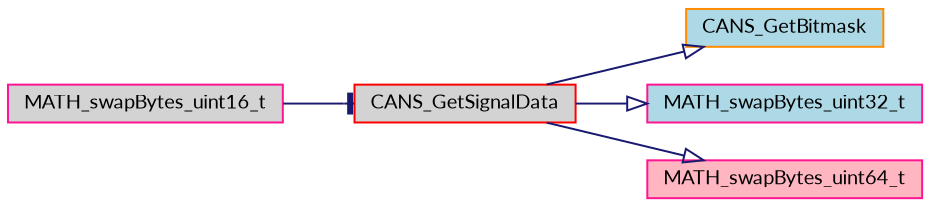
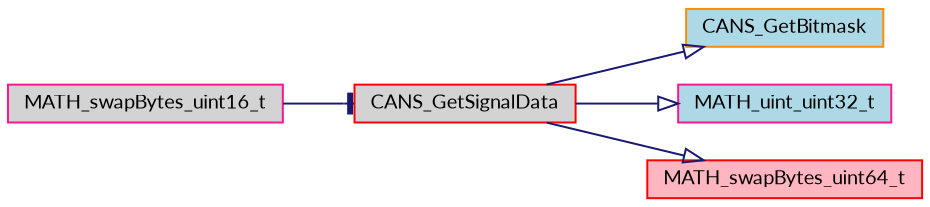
  digraph {
    fontname=Lato
    rankdir=LR
    node [color=red fillcolor=lightgrey fontname=Lato fontsize=10 shape=record style=filled]
    edge [arrowhead=onormal color=midnightblue fontname=Lato fontsize=10 labelfontname=Helvetica labelfontsize=10 style=solid]
    n1 [fontcolor=black height=0.2 label=CANS_GetSignalData width=0.4]
    n2 [color=darkorange fillcolor=lightblue height=0.2 label=CANS_GetBitmask width=0.4]
-   n3 [color=deeppink fillcolor=lightblue height=0.2 label=MATH_swapBytes_uint32_t width=0.4]
-   n4 [color=deeppink fillcolor=lightpink height=0.2 label=MATH_swapBytes_uint64_t width=0.4]
+   n3 [color=deeppink fillcolor=lightblue height=0.2 label=MATH_uint_uint32_t width=0.4]
+   n4 [fillcolor=lightpink height=0.2 label=MATH_swapBytes_uint64_t width=0.4]
    n5 [color=deeppink height=0.2 label=MATH_swapBytes_uint16_t width=0.4]
    n1 -> n2
    n1 -> n3
    n1 -> n4
    n5 -> n1 [arrowhead=tee]
  }
